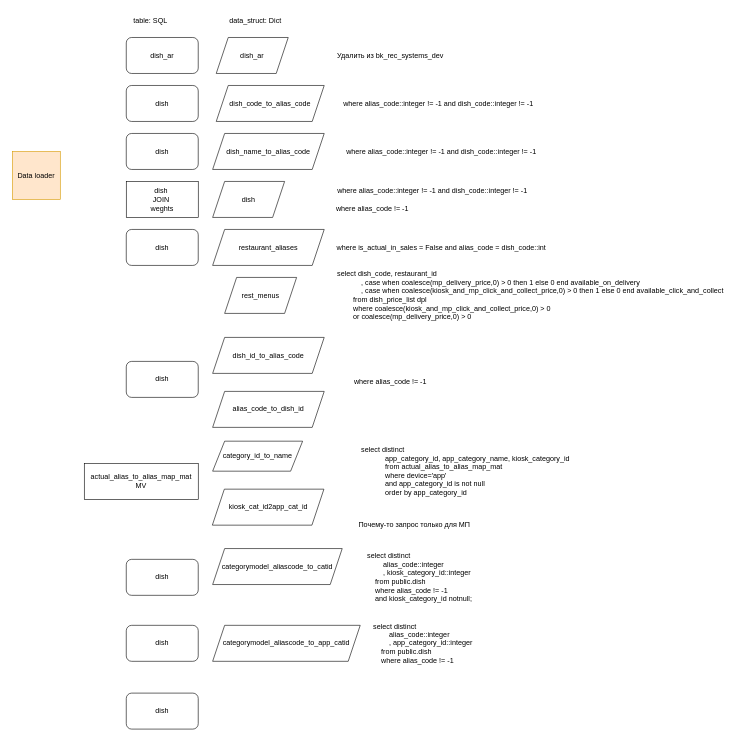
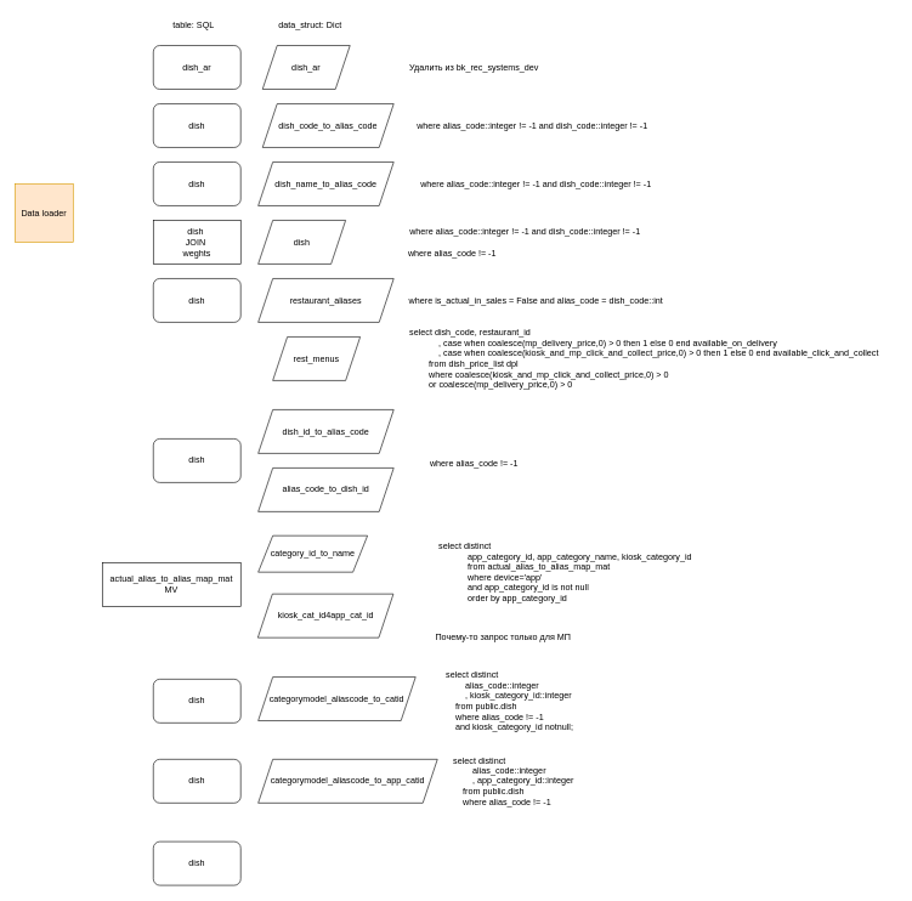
  <mxCell id="0" />
  <mxCell id="1" parent="0" />
  <mxCell id="2" value="Data loader" style="whiteSpace=wrap;html=1;aspect=fixed;fillColor=#ffe6cc;strokeColor=#d79b00;rounded=0;" vertex="1" parent="1"><mxGeometry x="20" y="252" width="80" height="80" as="geometry" /></mxCell>
  <mxCell id="3" value="dish_ar" style="rounded=1;whiteSpace=wrap;html=1;" vertex="1" parent="1"><mxGeometry x="210" y="62" width="120" height="60" as="geometry" /></mxCell>
  <mxCell id="4" value="Удалить из&amp;nbsp;bk_rec_systems_dev" style="text;html=1;align=center;verticalAlign=middle;resizable=0;points=[];autosize=1;strokeColor=none;fillColor=none;" vertex="1" parent="1"><mxGeometry x="550" y="77" width="200" height="30" as="geometry" /></mxCell>
  <mxCell id="5" value="dish" style="rounded=1;whiteSpace=wrap;html=1;" vertex="1" parent="1"><mxGeometry x="210" y="142" width="120" height="60" as="geometry" /></mxCell>
  <mxCell id="6" value="where alias_code::integer != -1 and dish_code::integer != -1" style="text;html=1;align=center;verticalAlign=middle;resizable=0;points=[];autosize=1;strokeColor=none;fillColor=none;" vertex="1" parent="1"><mxGeometry x="560" y="157" width="340" height="30" as="geometry" /></mxCell>
  <mxCell id="7" value="dish&amp;nbsp;&lt;br&gt;JOIN&amp;nbsp;&lt;br&gt;weghts" style="whiteSpace=wrap;html=1;rounded=0;" vertex="1" parent="1"><mxGeometry x="210" y="302" width="120" height="60" as="geometry" /></mxCell>
  <mxCell id="8" value="where alias_code::integer != -1 and dish_code::integer != -1" style="text;html=1;align=center;verticalAlign=middle;resizable=0;points=[];autosize=1;strokeColor=none;fillColor=none;" vertex="1" parent="1"><mxGeometry x="550" y="302" width="340" height="30" as="geometry" /></mxCell>
  <mxCell id="9" value="where alias_code != -1" style="text;html=1;align=center;verticalAlign=middle;resizable=0;points=[];autosize=1;strokeColor=none;fillColor=none;" vertex="1" parent="1"><mxGeometry x="550" y="332" width="140" height="30" as="geometry" /></mxCell>
  <mxCell id="10" value="dish_ar" style="shape=parallelogram;perimeter=parallelogramPerimeter;whiteSpace=wrap;html=1;fixedSize=1;" vertex="1" parent="1"><mxGeometry x="360" y="62" width="120" height="60" as="geometry" /></mxCell>
  <mxCell id="11" value="data_struct: Dict" style="text;html=1;align=center;verticalAlign=middle;resizable=0;points=[];autosize=1;strokeColor=none;fillColor=none;" vertex="1" parent="1"><mxGeometry x="370" y="20" width="110" height="30" as="geometry" /></mxCell>
  <mxCell id="12" value="dish_code_to_alias_code" style="shape=parallelogram;perimeter=parallelogramPerimeter;whiteSpace=wrap;html=1;fixedSize=1;" vertex="1" parent="1"><mxGeometry x="360" y="142" width="180" height="60" as="geometry" /></mxCell>
  <mxCell id="13" value="dish" style="rounded=1;whiteSpace=wrap;html=1;" vertex="1" parent="1"><mxGeometry x="210" y="222" width="120" height="60" as="geometry" /></mxCell>
- <mxCell id="14" value="table: SQL" style="text;html=1;align=center;verticalAlign=middle;resizable=0;points=[];autosize=1;strokeColor=none;fillColor=none;" vertex="1" parent="1"><mxGeometry x="210" y="20" width="80" height="30" as="geometry" /></mxCell>
+ <mxCell id="14" value="table: SQL" style="text;html=1;align=center;verticalAlign=middle;resizable=0;points=[];autosize=1;strokeColor=none;fillColor=none;" vertex="1" parent="1"><mxGeometry x="225" y="20" width="80" height="30" as="geometry" /></mxCell>
  <mxCell id="15" value="dish_name_to_alias_code" style="shape=parallelogram;perimeter=parallelogramPerimeter;whiteSpace=wrap;html=1;fixedSize=1;" vertex="1" parent="1"><mxGeometry x="354" y="222" width="186" height="60" as="geometry" /></mxCell>
  <mxCell id="16" value="dish" style="rounded=1;whiteSpace=wrap;html=1;" vertex="1" parent="1"><mxGeometry x="210" y="382" width="120" height="60" as="geometry" /></mxCell>
  <mxCell id="17" value="restaurant_aliases" style="shape=parallelogram;perimeter=parallelogramPerimeter;whiteSpace=wrap;html=1;fixedSize=1;" vertex="1" parent="1"><mxGeometry x="354" y="382" width="186" height="60" as="geometry" /></mxCell>
  <mxCell id="18" value="rest_menus" style="shape=parallelogram;perimeter=parallelogramPerimeter;whiteSpace=wrap;html=1;fixedSize=1;" vertex="1" parent="1"><mxGeometry x="374" y="462" width="120" height="60" as="geometry" /></mxCell>
  <mxCell id="19" value="dish" style="shape=parallelogram;perimeter=parallelogramPerimeter;whiteSpace=wrap;html=1;fixedSize=1;" vertex="1" parent="1"><mxGeometry x="354" y="302" width="120" height="60" as="geometry" /></mxCell>
  <mxCell id="20" value="where is_actual_in_sales = False and alias_code = dish_code::int" style="text;html=1;align=center;verticalAlign=middle;resizable=0;points=[];autosize=1;strokeColor=none;fillColor=none;" vertex="1" parent="1"><mxGeometry x="550" y="397" width="370" height="30" as="geometry" /></mxCell>
  <mxCell id="21" value="where alias_code::integer != -1 and dish_code::integer != -1" style="text;html=1;align=center;verticalAlign=middle;resizable=0;points=[];autosize=1;strokeColor=none;fillColor=none;" vertex="1" parent="1"><mxGeometry x="565" y="237" width="340" height="30" as="geometry" /></mxCell>
  <mxCell id="22" value="&lt;div&gt;select dish_code, restaurant_id&lt;/div&gt;&lt;div&gt;&amp;nbsp; &amp;nbsp; &amp;nbsp; &amp;nbsp; &amp;nbsp; &amp;nbsp; , case when coalesce(mp_delivery_price,0) &amp;gt; 0 then 1 else 0 end available_on_delivery&lt;/div&gt;&lt;div&gt;&amp;nbsp; &amp;nbsp; &amp;nbsp; &amp;nbsp; &amp;nbsp; &amp;nbsp; , case when coalesce(kiosk_and_mp_click_and_collect_price,0) &amp;gt; 0 then 1 else 0 end available_click_and_collect&lt;/div&gt;&lt;div&gt;&amp;nbsp; &amp;nbsp; &amp;nbsp; &amp;nbsp; from dish_price_list dpl&lt;/div&gt;&lt;div&gt;&amp;nbsp; &amp;nbsp; &amp;nbsp; &amp;nbsp; where coalesce(kiosk_and_mp_click_and_collect_price,0) &amp;gt; 0&lt;/div&gt;&lt;div&gt;&amp;nbsp; &amp;nbsp; &amp;nbsp; &amp;nbsp; or coalesce(mp_delivery_price,0) &amp;gt; 0&lt;/div&gt;" style="text;html=1;align=left;verticalAlign=middle;resizable=0;points=[];autosize=1;strokeColor=none;fillColor=none;" vertex="1" parent="1"><mxGeometry x="560" y="442" width="670" height="100" as="geometry" /></mxCell>
  <mxCell id="23" value="dish" style="rounded=1;whiteSpace=wrap;html=1;" vertex="1" parent="1"><mxGeometry x="210" y="602" width="120" height="60" as="geometry" /></mxCell>
  <mxCell id="24" value="dish_id_to_alias_code" style="shape=parallelogram;perimeter=parallelogramPerimeter;whiteSpace=wrap;html=1;fixedSize=1;" vertex="1" parent="1"><mxGeometry x="354" y="562" width="186" height="60" as="geometry" /></mxCell>
- <mxCell id="25" value="alias_code_to_dish_id" style="shape=parallelogram;perimeter=parallelogramPerimeter;whiteSpace=wrap;html=1;fixedSize=1;" vertex="1" parent="1"><mxGeometry x="354" y="652" width="186" height="60" as="geometry" /></mxCell>
+ <mxCell id="25" value="alias_code_to_dish_id" style="shape=parallelogram;perimeter=parallelogramPerimeter;whiteSpace=wrap;html=1;fixedSize=1;" vertex="1" parent="1"><mxGeometry x="354" y="642" width="186" height="60" as="geometry" /></mxCell>
  <mxCell id="26" value="where alias_code != -1" style="text;html=1;align=center;verticalAlign=middle;resizable=0;points=[];autosize=1;strokeColor=none;fillColor=none;" vertex="1" parent="1"><mxGeometry x="580" y="622" width="140" height="30" as="geometry" /></mxCell>
  <mxCell id="27" value="actual_alias_to_alias_map_mat&lt;br&gt;MV" style="whiteSpace=wrap;html=1;rounded=0;" vertex="1" parent="1"><mxGeometry x="140" y="772" width="190" height="60" as="geometry" /></mxCell>
  <mxCell id="28" value="&lt;div&gt;select distinct&lt;/div&gt;&lt;div&gt;&amp;nbsp; &amp;nbsp; &amp;nbsp; &amp;nbsp; &amp;nbsp; &amp;nbsp; app_category_id, app_category_name, kiosk_category_id&lt;/div&gt;&lt;div&gt;&amp;nbsp; &amp;nbsp; &amp;nbsp; &amp;nbsp; &amp;nbsp; &amp;nbsp; from actual_alias_to_alias_map_mat&lt;/div&gt;&lt;div&gt;&amp;nbsp; &amp;nbsp; &amp;nbsp; &amp;nbsp; &amp;nbsp; &amp;nbsp; where device='app'&lt;/div&gt;&lt;div&gt;&amp;nbsp; &amp;nbsp; &amp;nbsp; &amp;nbsp; &amp;nbsp; &amp;nbsp; and app_category_id is not null&lt;/div&gt;&lt;div style=&quot;&quot;&gt;&amp;nbsp; &amp;nbsp; &amp;nbsp; &amp;nbsp; &amp;nbsp; &amp;nbsp; order by app_category_id&lt;/div&gt;" style="text;html=1;align=left;verticalAlign=middle;resizable=0;points=[];autosize=1;strokeColor=none;fillColor=none;" vertex="1" parent="1"><mxGeometry x="600" y="735" width="370" height="100" as="geometry" /></mxCell>
  <mxCell id="29" value="category_id_to_name" style="shape=parallelogram;perimeter=parallelogramPerimeter;whiteSpace=wrap;html=1;fixedSize=1;" vertex="1" parent="1"><mxGeometry x="354" y="735" width="150" height="50" as="geometry" /></mxCell>
- <mxCell id="30" value="kiosk_cat_id2app_cat_id" style="shape=parallelogram;perimeter=parallelogramPerimeter;whiteSpace=wrap;html=1;fixedSize=1;" vertex="1" parent="1"><mxGeometry x="353.5" y="815" width="186" height="60" as="geometry" /></mxCell>
+ <mxCell id="30" value="kiosk_cat_id4app_cat_id" style="shape=parallelogram;perimeter=parallelogramPerimeter;whiteSpace=wrap;html=1;fixedSize=1;" vertex="1" parent="1"><mxGeometry x="353.5" y="815" width="186" height="60" as="geometry" /></mxCell>
  <mxCell id="31" value="Почему-то запрос только для МП" style="text;html=1;align=center;verticalAlign=middle;resizable=0;points=[];autosize=1;strokeColor=none;fillColor=none;" vertex="1" parent="1"><mxGeometry x="585" y="860" width="210" height="30" as="geometry" /></mxCell>
  <mxCell id="32" value="dish" style="rounded=1;whiteSpace=wrap;html=1;" vertex="1" parent="1"><mxGeometry x="210" y="932" width="120" height="60" as="geometry" /></mxCell>
  <mxCell id="33" value="&lt;div&gt;select distinct&lt;/div&gt;&lt;div&gt;&amp;nbsp; &amp;nbsp; &lt;span style=&quot;white-space: pre;&quot;&gt;&amp;nbsp;&amp;nbsp;&amp;nbsp;&amp;nbsp;&lt;/span&gt;alias_code::integer&lt;/div&gt;&lt;div&gt;&amp;nbsp; &amp;nbsp; &lt;span style=&quot;&quot;&gt;&lt;span style=&quot;white-space: pre;&quot;&gt;&amp;nbsp;&amp;nbsp;&amp;nbsp;&amp;nbsp;&lt;/span&gt;&lt;/span&gt;, kiosk_category_id::integer&lt;/div&gt;&lt;div&gt;&amp;nbsp; &amp;nbsp; from public.dish&lt;/div&gt;&lt;div&gt;&amp;nbsp; &amp;nbsp; where alias_code != -1&lt;/div&gt;&lt;div&gt;&amp;nbsp; &amp;nbsp; and kiosk_category_id notnull;&lt;/div&gt;" style="text;html=1;align=left;verticalAlign=middle;resizable=0;points=[];autosize=1;strokeColor=none;fillColor=none;" vertex="1" parent="1"><mxGeometry x="610" y="912" width="200" height="100" as="geometry" /></mxCell>
- <mxCell id="34" value="categorymodel_aliascode_to_catid" style="shape=parallelogram;perimeter=parallelogramPerimeter;whiteSpace=wrap;html=1;fixedSize=1;" vertex="1" parent="1"><mxGeometry x="354" y="914" width="216" height="60" as="geometry" /></mxCell>
+ <mxCell id="34" value="categorymodel_aliascode_to_catid" style="shape=parallelogram;perimeter=parallelogramPerimeter;whiteSpace=wrap;html=1;fixedSize=1;" vertex="1" parent="1"><mxGeometry x="354" y="929" width="216" height="60" as="geometry" /></mxCell>
  <mxCell id="35" value="dish" style="rounded=1;whiteSpace=wrap;html=1;" vertex="1" parent="1"><mxGeometry x="210" y="1042" width="120" height="60" as="geometry" /></mxCell>
  <mxCell id="36" value="dish" style="rounded=1;whiteSpace=wrap;html=1;" vertex="1" parent="1"><mxGeometry x="210" y="1155" width="120" height="60" as="geometry" /></mxCell>
  <mxCell id="37" value="categorymodel_aliascode_to_app_catid" style="shape=parallelogram;perimeter=parallelogramPerimeter;whiteSpace=wrap;html=1;fixedSize=1;" vertex="1" parent="1"><mxGeometry x="354" y="1042" width="246" height="60" as="geometry" /></mxCell>
  <mxCell id="38" value="&lt;div&gt;select distinct&lt;/div&gt;&lt;div&gt;&amp;nbsp; &amp;nbsp; &amp;nbsp; &amp;nbsp; alias_code::integer&lt;/div&gt;&lt;div&gt;&amp;nbsp; &amp;nbsp; &amp;nbsp; &amp;nbsp; , app_category_id::integer&lt;/div&gt;&lt;div&gt;&amp;nbsp; &amp;nbsp; from public.dish&lt;/div&gt;&lt;div&gt;&amp;nbsp; &amp;nbsp; where alias_code != -1&lt;/div&gt;" style="text;html=1;align=left;verticalAlign=middle;resizable=0;points=[];autosize=1;strokeColor=none;fillColor=none;" vertex="1" parent="1"><mxGeometry x="620" y="1027" width="190" height="90" as="geometry" /></mxCell>
